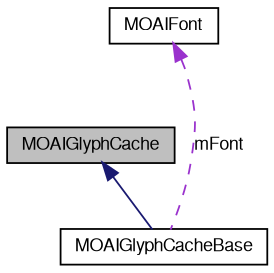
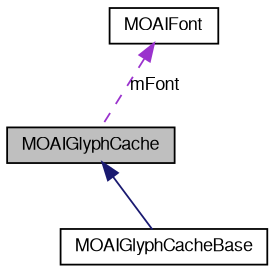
  digraph {
    node [color=black fillcolor=white fontname=FreeSans fontsize=10 shape=record style=filled]
    edge [dir=back fontname=FreeSans fontsize=10 labelfontname=FreeSans labelfontsize=10]
    n1 [fillcolor=grey75 fontcolor=black height=0.2 label=MOAIGlyphCache width=0.4]
    n2 [height=0.2 label=MOAIGlyphCacheBase width=0.4]
    n3 [height=0.2 label=MOAIFont width=0.4]
    n1 -> n2 [color=midnightblue style=solid]
-   n3 -> n2 [color=darkorchid3 label=mFont style=dashed]
+   n3 -> n1 [color=darkorchid3 label=mFont style=dashed]
  }
